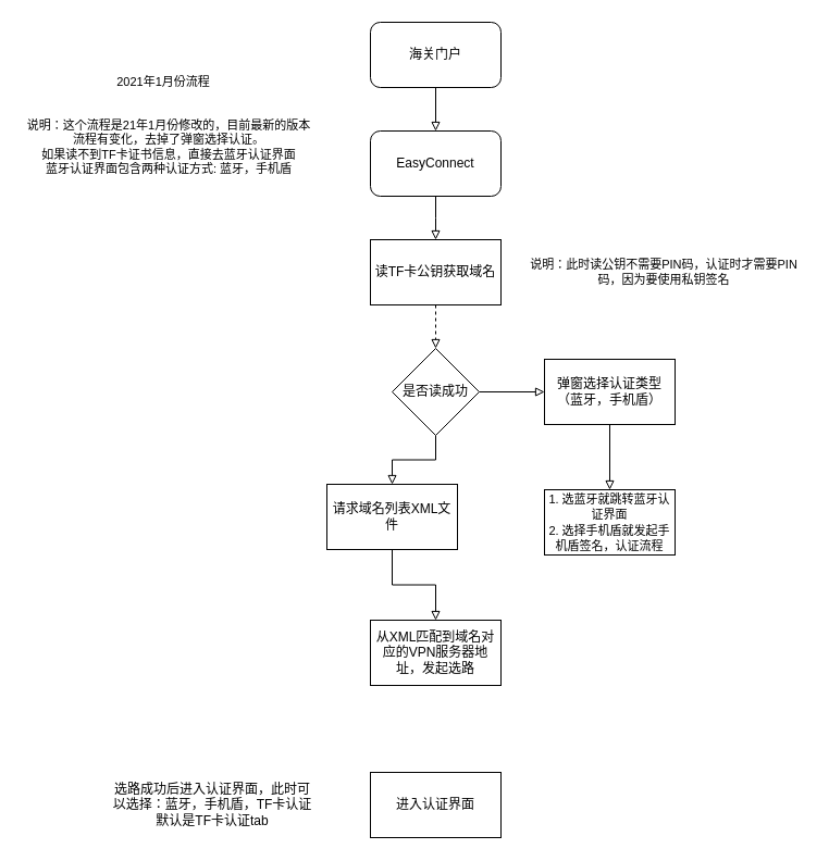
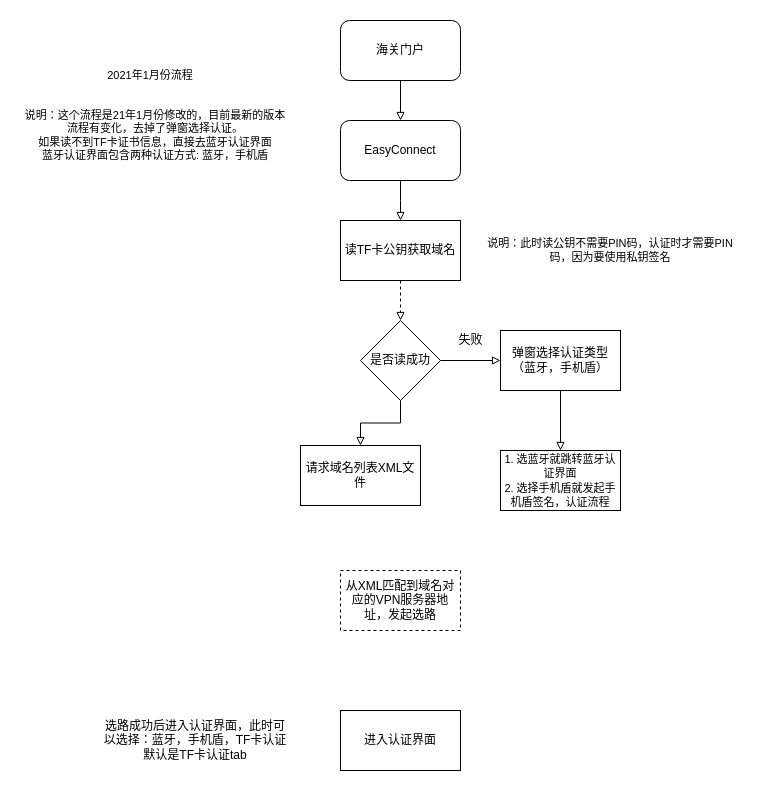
  <mxCell id="0" />
  <mxCell id="1" parent="0" />
  <mxCell id="2" value="" style="edgeStyle=orthogonalEdgeStyle;rounded=0;orthogonalLoop=1;jettySize=auto;html=1;endArrow=block;endFill=0;" edge="1" parent="1" source="3" target="5"><mxGeometry relative="1" as="geometry" /></mxCell>
  <mxCell id="3" value="海关门户" style="rounded=1;whiteSpace=wrap;html=1;" vertex="1" parent="1"><mxGeometry x="340" width="120" height="60" as="geometry" y="20" /></mxCell>
  <mxCell id="4" value="" style="edgeStyle=orthogonalEdgeStyle;rounded=0;orthogonalLoop=1;jettySize=auto;html=1;endArrow=block;endFill=0;" edge="1" parent="1" source="5"><mxGeometry relative="1" as="geometry"><mxPoint x="400" y="220" as="targetPoint" /></mxGeometry></mxCell>
  <mxCell id="5" value="EasyConnect" style="rounded=1;whiteSpace=wrap;html=1;" vertex="1" parent="1"><mxGeometry x="340" y="120" width="120" height="60" as="geometry" /></mxCell>
  <mxCell id="6" value="" style="edgeStyle=orthogonalEdgeStyle;rounded=0;orthogonalLoop=1;jettySize=auto;html=1;endArrow=block;endFill=0;dashed=1;" edge="1" parent="1" source="7" target="10"><mxGeometry relative="1" as="geometry" /></mxCell>
  <mxCell id="7" value="读TF卡公钥获取域名&lt;br&gt;" style="rounded=0;whiteSpace=wrap;html=1;" vertex="1" parent="1"><mxGeometry x="340" y="220" width="120" height="60" as="geometry" /></mxCell>
  <mxCell id="8" value="" style="edgeStyle=orthogonalEdgeStyle;rounded=0;orthogonalLoop=1;jettySize=auto;html=1;endArrow=block;endFill=0;" edge="1" parent="1" source="10" target="12"><mxGeometry relative="1" as="geometry"><mxPoint x="400" y="450" as="targetPoint" /></mxGeometry></mxCell>
  <mxCell id="9" value="" style="edgeStyle=orthogonalEdgeStyle;rounded=0;orthogonalLoop=1;jettySize=auto;html=1;endArrow=block;endFill=0;" edge="1" parent="1" source="10" target="14"><mxGeometry relative="1" as="geometry" /></mxCell>
  <mxCell id="10" value="是否读成功" style="rhombus;whiteSpace=wrap;html=1;rounded=0;" vertex="1" parent="1"><mxGeometry x="360" y="320" width="80" height="80" as="geometry" /></mxCell>
- <mxCell id="11" value="" style="edgeStyle=orthogonalEdgeStyle;rounded=0;orthogonalLoop=1;jettySize=auto;html=1;fontSize=11;endArrow=block;endFill=0;" edge="1" parent="1" source="12" target="17"><mxGeometry relative="1" as="geometry" /></mxCell>
  <mxCell id="12" value="请求域名列表XML文件" style="rounded=0;whiteSpace=wrap;html=1;" vertex="1" parent="1"><mxGeometry x="300" y="445" width="120" height="60" as="geometry" /></mxCell>
  <mxCell id="13" value="" style="edgeStyle=orthogonalEdgeStyle;rounded=0;orthogonalLoop=1;jettySize=auto;html=1;endArrow=block;endFill=0;" edge="1" parent="1" source="14" target="16"><mxGeometry relative="1" as="geometry" /></mxCell>
  <mxCell id="14" value="弹窗选择认证类型（蓝牙，手机盾）" style="whiteSpace=wrap;html=1;rounded=0;" vertex="1" parent="1"><mxGeometry x="500" y="330" width="120" height="60" as="geometry" /></mxCell>
+ <mxCell id="15" value="失败" style="text;html=1;align=center;verticalAlign=middle;resizable=0;points=[];autosize=1;strokeColor=none;fillColor=none;" vertex="1" parent="1"><mxGeometry x="450" y="330" width="40" height="20" as="geometry" /></mxCell>
  <mxCell id="16" value="&lt;span style=&quot;font-size: 11px&quot;&gt;1. 选蓝牙就跳转蓝牙认证界面&lt;/span&gt;&lt;br style=&quot;font-size: 11px&quot;&gt;&lt;span style=&quot;font-size: 11px&quot;&gt;2. 选择手机盾就发起手机盾签名，认证流程&lt;/span&gt;" style="whiteSpace=wrap;html=1;rounded=0;" vertex="1" parent="1"><mxGeometry x="500" y="450" width="120" height="60" as="geometry" /></mxCell>
- <mxCell id="17" value="从XML匹配到域名对应的VPN服务器地址，发起选路" style="whiteSpace=wrap;html=1;rounded=0;" vertex="1" parent="1"><mxGeometry x="340" y="570" width="120" height="60" as="geometry" /></mxCell>
+ <mxCell id="17" value="从XML匹配到域名对应的VPN服务器地址，发起选路" style="whiteSpace=wrap;html=1;rounded=0;dashed=1;" vertex="1" parent="1"><mxGeometry x="340" y="570" width="120" height="60" as="geometry" /></mxCell>
  <mxCell id="18" value="说明：这个流程是21年1月份修改的，目前最新的版本流程有变化，去掉了弹窗选择认证。&lt;br&gt;如果读不到TF卡证书信息，直接去蓝牙认证界面&lt;br&gt;蓝牙认证界面包含两种认证方式: 蓝牙，手机盾" style="text;html=1;strokeColor=none;fillColor=none;align=center;verticalAlign=middle;whiteSpace=wrap;rounded=0;fontSize=11;" vertex="1" parent="1"><mxGeometry x="20" y="120" width="270" height="30" as="geometry" /></mxCell>
  <mxCell id="19" value="2021年1月份流程" style="text;html=1;strokeColor=none;fillColor=none;align=center;verticalAlign=middle;whiteSpace=wrap;rounded=0;fontSize=11;" vertex="1" parent="1"><mxGeometry x="60" y="60" width="180" height="30" as="geometry" /></mxCell>
  <mxCell id="20" value="进入认证界面" style="whiteSpace=wrap;html=1;rounded=0;" vertex="1" parent="1"><mxGeometry x="340" y="710" width="120" height="60" as="geometry" /></mxCell>
  <mxCell id="21" value="说明：此时读公钥不需要PIN码，认证时才需要PIN码，因为要使用私钥签名" style="text;html=1;strokeColor=none;fillColor=none;align=center;verticalAlign=middle;whiteSpace=wrap;rounded=0;fontSize=11;" vertex="1" parent="1"><mxGeometry x="480" y="235" width="260" height="30" as="geometry" /></mxCell>
  <mxCell id="22" value="&lt;span style=&quot;font-size: 12px&quot;&gt;选路成功后进入认证界面，此时可以选择：蓝牙，手机盾，TF卡认证&lt;/span&gt;&lt;br style=&quot;font-size: 12px&quot;&gt;&lt;span style=&quot;font-size: 12px&quot;&gt;默认是TF卡认证tab&lt;/span&gt;" style="text;html=1;strokeColor=none;fillColor=none;align=center;verticalAlign=middle;whiteSpace=wrap;rounded=0;fontSize=11;" vertex="1" parent="1"><mxGeometry x="100" y="725" width="190" height="30" as="geometry" /></mxCell>
